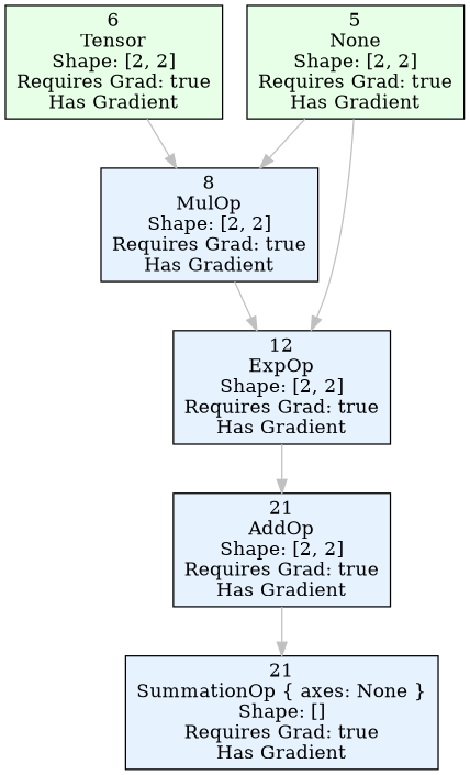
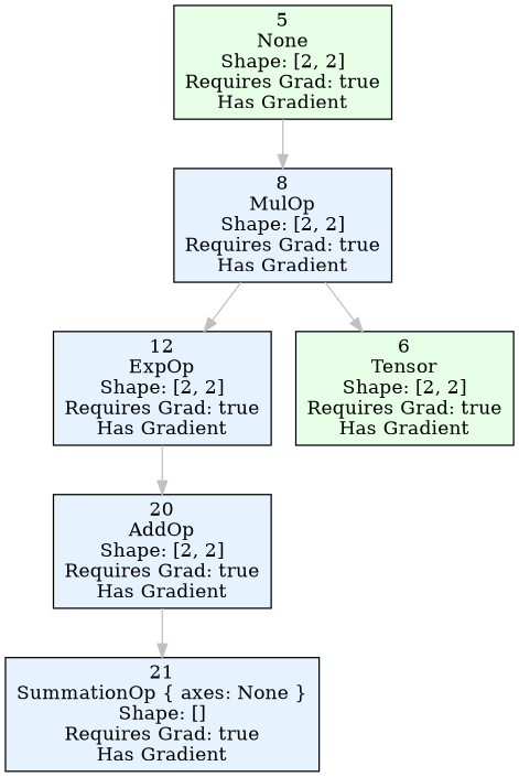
  digraph {
    rankdir=TB
    node [fillcolor="#E6F3FF" shape=box style=filled]
    edge [color=gray]
    n1 [label="21\nSummationOp { axes: None }\nShape: []\nRequires Grad: true\nHas Gradient"]
-   n2 [label="21\nAddOp\nShape: [2, 2]\nRequires Grad: true\nHas Gradient"]
+   n2 [label="20\nAddOp\nShape: [2, 2]\nRequires Grad: true\nHas Gradient"]
    n3 [label="8\nMulOp\nShape: [2, 2]\nRequires Grad: true\nHas Gradient"]
    n4 [label="12\nExpOp\nShape: [2, 2]\nRequires Grad: true\nHas Gradient"]
    n5 [fillcolor="#E6FFE6" label="5\nNone\nShape: [2, 2]\nRequires Grad: true\nHas Gradient"]
    n6 [fillcolor="#E6FFE6" label="6\nTensor\nShape: [2, 2]\nRequires Grad: true\nHas Gradient"]
    n2 -> n1
    n3 -> n4
    n4 -> n2
    n5 -> n3
-   n5 -> n4
-   n6 -> n3
+   n3 -> n6
  }
